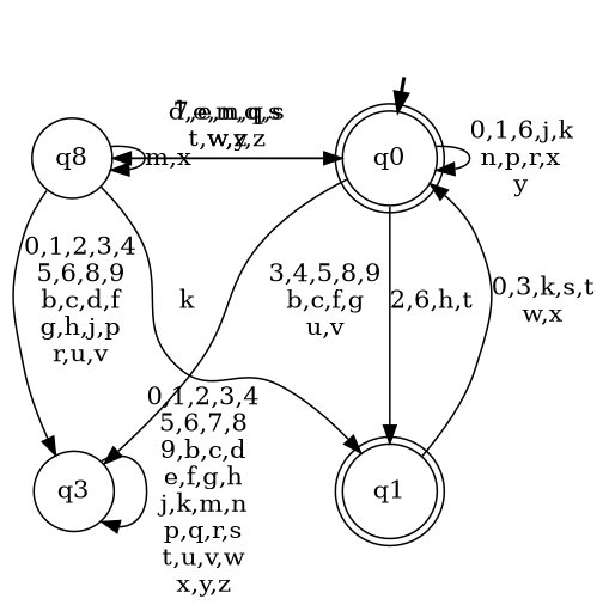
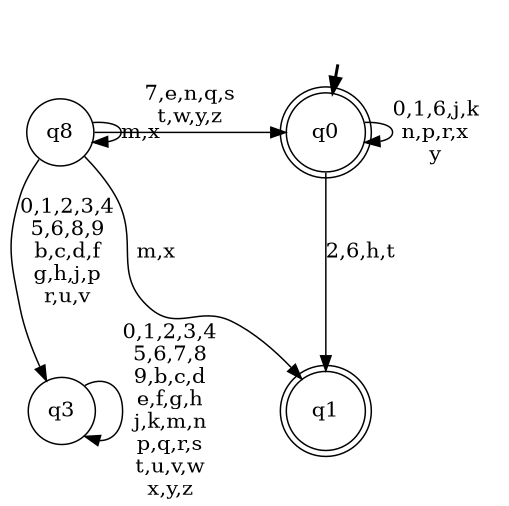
  digraph {
    rankdir=TB
    node [shape=doublecircle style="rounded,filled" color=black fillcolor=white]
    __start0 [height=0 shape=none style=invis width=0 color="" fillcolor=""]
    n2 [label=q0]
    n3 [label=q1]
    n4 [label=q8 shape=circle style=filled]
    n5 [label=q3 shape=circle style=filled]
    subgraph cluster_1 {
      nodesep=0.15
      ranksep=0.15
      style=invis
      __start0
      n2
    }
    __start0 -> n2 [penwidth=2]
    n2 -> n2 [label="0,1,6,j,k\nn,p,r,x\ny"]
    n2 -> n3 [label="2,6,h,t"]
-   n2 -> n4 [label="d,e,m,q,s\nw,z"]
-   n2 -> n5 [label="3,4,5,8,9\nb,c,f,g\nu,v"]
-   n3 -> n2 [label="0,3,k,s,t\nw,x"]
    n4 -> n2 [label="7,e,n,q,s\nt,w,y,z"]
-   n4 -> n3 [label=k]
+   n4 -> n3 [label="m,x"]
    n4 -> n4 [label="m,x"]
    n4 -> n5 [label="0,1,2,3,4\n5,6,8,9\nb,c,d,f\ng,h,j,p\nr,u,v"]
    n5 -> n5 [label="0,1,2,3,4\n5,6,7,8\n9,b,c,d\ne,f,g,h\nj,k,m,n\np,q,r,s\nt,u,v,w\nx,y,z"]
  }
